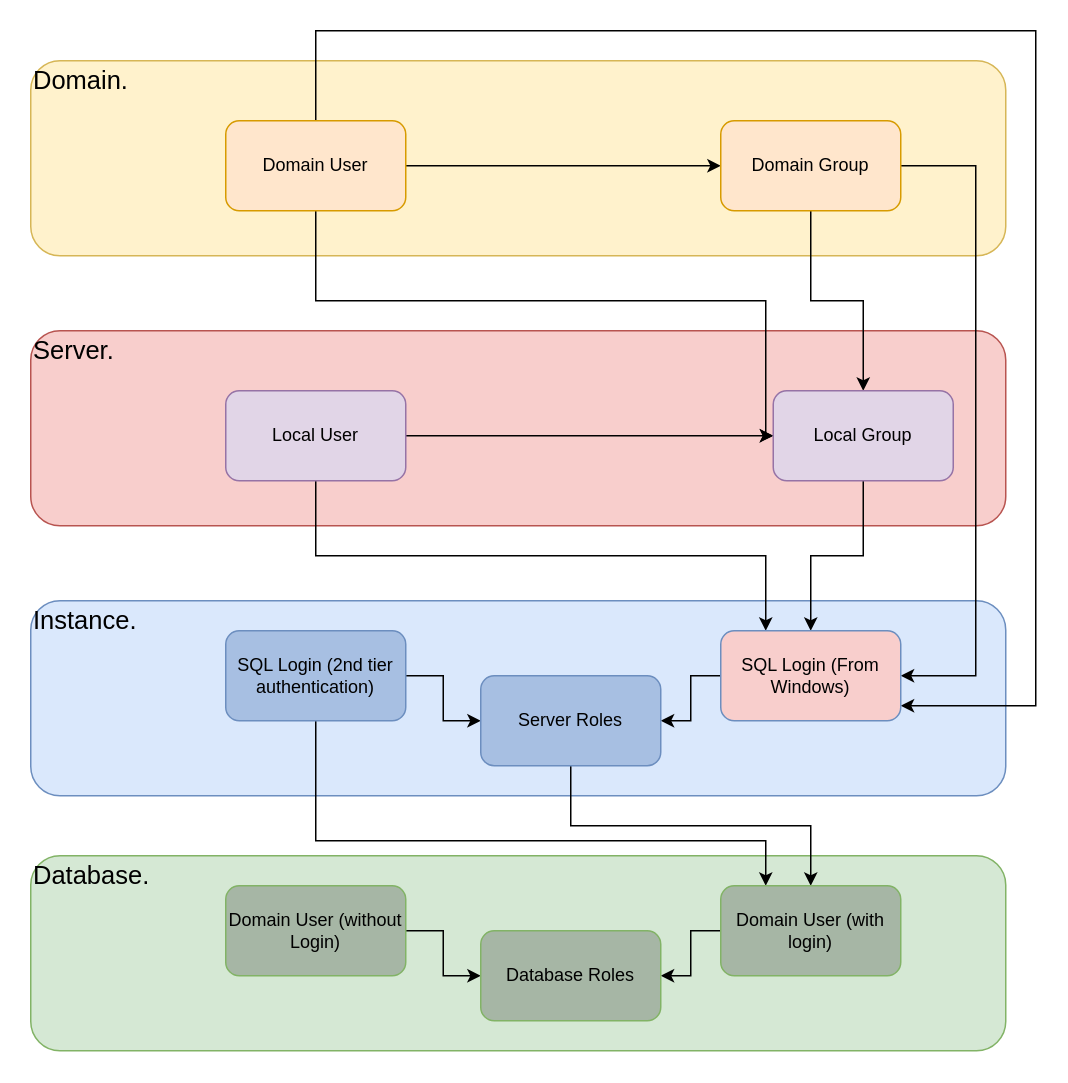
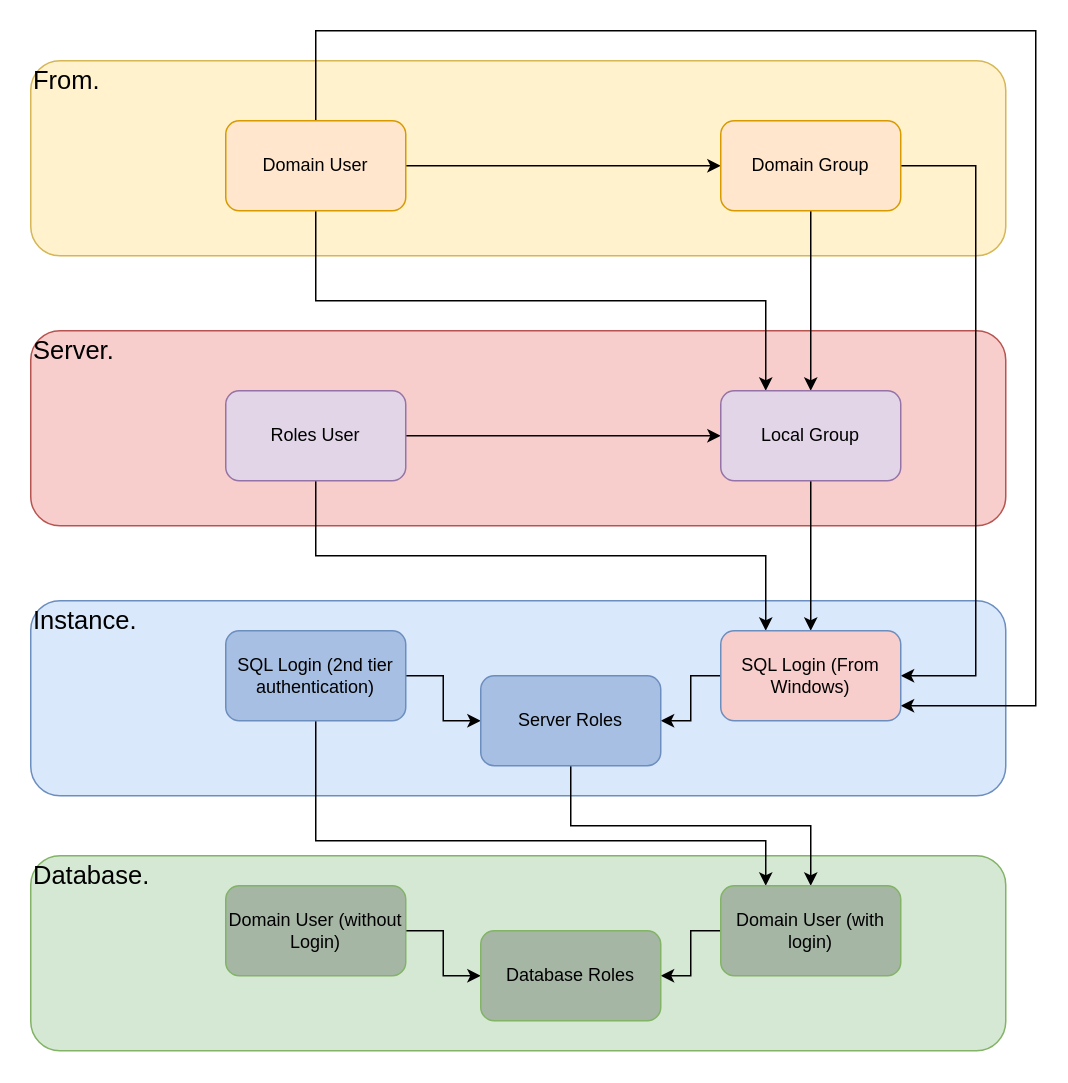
  <mxCell id="0" />
  <mxCell id="1" parent="0" />
  <mxCell id="2" value="&lt;div style=&quot;font-size: 17px;&quot;&gt;&lt;span style=&quot;background-color: initial;&quot;&gt;&lt;font style=&quot;font-size: 17px;&quot;&gt;Database.&amp;nbsp;&amp;nbsp;&lt;/font&gt;&lt;/span&gt;&lt;/div&gt;&lt;div style=&quot;font-size: 17px;&quot;&gt;&lt;font style=&quot;font-size: 17px;&quot;&gt;&lt;br&gt;&lt;/font&gt;&lt;/div&gt;&lt;div style=&quot;font-size: 17px;&quot;&gt;&lt;br&gt;&lt;/div&gt;&lt;div style=&quot;font-size: 17px;&quot;&gt;&lt;font style=&quot;font-size: 17px;&quot;&gt;&lt;br&gt;&lt;/font&gt;&lt;/div&gt;&lt;div style=&quot;font-size: 17px;&quot;&gt;&lt;font style=&quot;font-size: 17px;&quot;&gt;&lt;br&gt;&lt;/font&gt;&lt;/div&gt;&lt;div style=&quot;font-size: 17px;&quot;&gt;&lt;br&gt;&lt;/div&gt;" style="rounded=1;whiteSpace=wrap;html=1;fillColor=#d5e8d4;strokeColor=#82b366;align=left;" vertex="1" parent="1"><mxGeometry x="20" y="570" width="650" height="130" as="geometry" /></mxCell>
  <mxCell id="3" value="&lt;div style=&quot;font-size: 17px;&quot;&gt;&lt;span style=&quot;background-color: initial;&quot;&gt;&lt;font style=&quot;font-size: 17px;&quot;&gt;Instance.&amp;nbsp;&amp;nbsp;&lt;/font&gt;&lt;/span&gt;&lt;/div&gt;&lt;div style=&quot;font-size: 17px;&quot;&gt;&lt;font style=&quot;font-size: 17px;&quot;&gt;&lt;br&gt;&lt;/font&gt;&lt;/div&gt;&lt;div style=&quot;font-size: 17px;&quot;&gt;&lt;br&gt;&lt;/div&gt;&lt;div style=&quot;font-size: 17px;&quot;&gt;&lt;font style=&quot;font-size: 17px;&quot;&gt;&lt;br&gt;&lt;/font&gt;&lt;/div&gt;&lt;div style=&quot;font-size: 17px;&quot;&gt;&lt;font style=&quot;font-size: 17px;&quot;&gt;&lt;br&gt;&lt;/font&gt;&lt;/div&gt;&lt;div style=&quot;font-size: 17px;&quot;&gt;&lt;br&gt;&lt;/div&gt;" style="rounded=1;whiteSpace=wrap;html=1;fillColor=#dae8fc;strokeColor=#6c8ebf;align=left;" vertex="1" parent="1"><mxGeometry x="20" y="400" width="650" height="130" as="geometry" /></mxCell>
  <mxCell id="4" value="&lt;div style=&quot;font-size: 17px;&quot;&gt;&lt;span style=&quot;background-color: initial;&quot;&gt;&lt;font style=&quot;font-size: 17px;&quot;&gt;Server.&amp;nbsp;&amp;nbsp;&lt;/font&gt;&lt;/span&gt;&lt;/div&gt;&lt;div style=&quot;font-size: 17px;&quot;&gt;&lt;font style=&quot;font-size: 17px;&quot;&gt;&lt;br&gt;&lt;/font&gt;&lt;/div&gt;&lt;div style=&quot;font-size: 17px;&quot;&gt;&lt;br&gt;&lt;/div&gt;&lt;div style=&quot;font-size: 17px;&quot;&gt;&lt;font style=&quot;font-size: 17px;&quot;&gt;&lt;br&gt;&lt;/font&gt;&lt;/div&gt;&lt;div style=&quot;font-size: 17px;&quot;&gt;&lt;font style=&quot;font-size: 17px;&quot;&gt;&lt;br&gt;&lt;/font&gt;&lt;/div&gt;&lt;div style=&quot;font-size: 17px;&quot;&gt;&lt;br&gt;&lt;/div&gt;" style="rounded=1;whiteSpace=wrap;html=1;fillColor=#f8cecc;strokeColor=#b85450;align=left;" vertex="1" parent="1"><mxGeometry x="20" y="220" width="650" height="130" as="geometry" /></mxCell>
- <mxCell id="5" value="&lt;div style=&quot;font-size: 17px;&quot;&gt;&lt;span style=&quot;background-color: initial;&quot;&gt;&lt;font style=&quot;font-size: 17px;&quot;&gt;Domain.&amp;nbsp;&amp;nbsp;&lt;/font&gt;&lt;/span&gt;&lt;/div&gt;&lt;div style=&quot;font-size: 17px;&quot;&gt;&lt;font style=&quot;font-size: 17px;&quot;&gt;&lt;br&gt;&lt;/font&gt;&lt;/div&gt;&lt;div style=&quot;font-size: 17px;&quot;&gt;&lt;br&gt;&lt;/div&gt;&lt;div style=&quot;font-size: 17px;&quot;&gt;&lt;font style=&quot;font-size: 17px;&quot;&gt;&lt;br&gt;&lt;/font&gt;&lt;/div&gt;&lt;div style=&quot;font-size: 17px;&quot;&gt;&lt;font style=&quot;font-size: 17px;&quot;&gt;&lt;br&gt;&lt;/font&gt;&lt;/div&gt;&lt;div style=&quot;font-size: 17px;&quot;&gt;&lt;br&gt;&lt;/div&gt;" style="rounded=1;whiteSpace=wrap;html=1;fillColor=#fff2cc;strokeColor=#d6b656;align=left;" vertex="1" parent="1"><mxGeometry x="20" y="40" width="650" height="130" as="geometry" /></mxCell>
+ <mxCell id="5" value="&lt;div style=&quot;font-size: 17px;&quot;&gt;&lt;span style=&quot;background-color: initial;&quot;&gt;&lt;font style=&quot;font-size: 17px;&quot;&gt;From.&amp;nbsp;&amp;nbsp;&lt;/font&gt;&lt;/span&gt;&lt;/div&gt;&lt;div style=&quot;font-size: 17px;&quot;&gt;&lt;font style=&quot;font-size: 17px;&quot;&gt;&lt;br&gt;&lt;/font&gt;&lt;/div&gt;&lt;div style=&quot;font-size: 17px;&quot;&gt;&lt;br&gt;&lt;/div&gt;&lt;div style=&quot;font-size: 17px;&quot;&gt;&lt;font style=&quot;font-size: 17px;&quot;&gt;&lt;br&gt;&lt;/font&gt;&lt;/div&gt;&lt;div style=&quot;font-size: 17px;&quot;&gt;&lt;font style=&quot;font-size: 17px;&quot;&gt;&lt;br&gt;&lt;/font&gt;&lt;/div&gt;&lt;div style=&quot;font-size: 17px;&quot;&gt;&lt;br&gt;&lt;/div&gt;" style="rounded=1;whiteSpace=wrap;html=1;fillColor=#fff2cc;strokeColor=#d6b656;align=left;" vertex="1" parent="1"><mxGeometry x="20" y="40" width="650" height="130" as="geometry" /></mxCell>
  <mxCell id="6" style="edgeStyle=orthogonalEdgeStyle;rounded=0;orthogonalLoop=1;jettySize=auto;html=1;" edge="1" parent="1" source="9" target="12"><mxGeometry relative="1" as="geometry" /></mxCell>
  <mxCell id="7" style="edgeStyle=orthogonalEdgeStyle;rounded=0;orthogonalLoop=1;jettySize=auto;html=1;" edge="1" parent="1" source="9" target="17"><mxGeometry relative="1" as="geometry"><Array as="points"><mxPoint x="210" y="200" /><mxPoint x="510" y="200" /></Array></mxGeometry></mxCell>
  <mxCell id="8" style="edgeStyle=orthogonalEdgeStyle;rounded=0;orthogonalLoop=1;jettySize=auto;html=1;" edge="1" parent="1" source="9" target="22"><mxGeometry relative="1" as="geometry"><Array as="points"><mxPoint x="210" y="20" /><mxPoint x="690" y="20" /><mxPoint x="690" y="470" /></Array></mxGeometry></mxCell>
  <mxCell id="9" value="Domain User" style="rounded=1;whiteSpace=wrap;html=1;fillColor=#ffe6cc;strokeColor=#d79b00;" vertex="1" parent="1"><mxGeometry x="150" y="80" width="120" height="60" as="geometry" /></mxCell>
  <mxCell id="10" style="edgeStyle=orthogonalEdgeStyle;rounded=0;orthogonalLoop=1;jettySize=auto;html=1;entryX=0.5;entryY=0;entryDx=0;entryDy=0;" edge="1" parent="1" source="12" target="17"><mxGeometry relative="1" as="geometry" /></mxCell>
  <mxCell id="11" style="edgeStyle=orthogonalEdgeStyle;rounded=0;orthogonalLoop=1;jettySize=auto;html=1;" edge="1" parent="1" source="12" target="22"><mxGeometry relative="1" as="geometry"><Array as="points"><mxPoint x="650" y="110" /><mxPoint x="650" y="450" /></Array></mxGeometry></mxCell>
  <mxCell id="12" value="Domain Group" style="rounded=1;whiteSpace=wrap;html=1;fillColor=#ffe6cc;strokeColor=#d79b00;" vertex="1" parent="1"><mxGeometry x="480" y="80" width="120" height="60" as="geometry" /></mxCell>
  <mxCell id="13" style="edgeStyle=orthogonalEdgeStyle;rounded=0;orthogonalLoop=1;jettySize=auto;html=1;" edge="1" parent="1" source="15" target="17"><mxGeometry relative="1" as="geometry" /></mxCell>
  <mxCell id="14" style="edgeStyle=orthogonalEdgeStyle;rounded=0;orthogonalLoop=1;jettySize=auto;html=1;entryX=0.25;entryY=0;entryDx=0;entryDy=0;" edge="1" parent="1" source="15" target="22"><mxGeometry relative="1" as="geometry"><Array as="points"><mxPoint x="210" y="370" /><mxPoint x="510" y="370" /></Array></mxGeometry></mxCell>
- <mxCell id="15" value="Local User" style="rounded=1;whiteSpace=wrap;html=1;fillColor=#e1d5e7;strokeColor=#9673a6;" vertex="1" parent="1"><mxGeometry x="150" y="260" width="120" height="60" as="geometry" /></mxCell>
+ <mxCell id="15" value="Roles User" style="rounded=1;whiteSpace=wrap;html=1;fillColor=#e1d5e7;strokeColor=#9673a6;" vertex="1" parent="1"><mxGeometry x="150" y="260" width="120" height="60" as="geometry" /></mxCell>
  <mxCell id="16" style="edgeStyle=orthogonalEdgeStyle;rounded=0;orthogonalLoop=1;jettySize=auto;html=1;" edge="1" parent="1" source="17" target="22"><mxGeometry relative="1" as="geometry" /></mxCell>
- <mxCell id="17" value="Local Group" style="rounded=1;whiteSpace=wrap;html=1;fillColor=#e1d5e7;strokeColor=#9673a6;" vertex="1" parent="1"><mxGeometry x="515" y="260" width="120" height="60" as="geometry" /></mxCell>
+ <mxCell id="17" value="Local Group" style="rounded=1;whiteSpace=wrap;html=1;fillColor=#e1d5e7;strokeColor=#9673a6;" vertex="1" parent="1"><mxGeometry x="480" y="260" width="120" height="60" as="geometry" /></mxCell>
  <mxCell id="18" style="edgeStyle=orthogonalEdgeStyle;rounded=0;orthogonalLoop=1;jettySize=auto;html=1;entryX=0;entryY=0.5;entryDx=0;entryDy=0;" edge="1" parent="1" source="20" target="24"><mxGeometry relative="1" as="geometry" /></mxCell>
  <mxCell id="19" style="edgeStyle=orthogonalEdgeStyle;rounded=0;orthogonalLoop=1;jettySize=auto;html=1;entryX=0.25;entryY=0;entryDx=0;entryDy=0;" edge="1" parent="1" source="20" target="28"><mxGeometry relative="1" as="geometry"><Array as="points"><mxPoint x="210" y="560" /><mxPoint x="510" y="560" /></Array></mxGeometry></mxCell>
  <mxCell id="20" value="SQL Login (2nd tier authentication)" style="rounded=1;whiteSpace=wrap;html=1;fillColor=#a7bfe2;strokeColor=#6c8ebf;" vertex="1" parent="1"><mxGeometry x="150" y="420" width="120" height="60" as="geometry" /></mxCell>
  <mxCell id="21" style="edgeStyle=orthogonalEdgeStyle;rounded=0;orthogonalLoop=1;jettySize=auto;html=1;entryX=1;entryY=0.5;entryDx=0;entryDy=0;" edge="1" parent="1" source="22" target="24"><mxGeometry relative="1" as="geometry" /></mxCell>
  <mxCell id="22" value="SQL Login (From Windows)" style="rounded=1;whiteSpace=wrap;html=1;fillColor=#f8cecc;strokeColor=#6c8ebf;" vertex="1" parent="1"><mxGeometry x="480" y="420" width="120" height="60" as="geometry" /></mxCell>
  <mxCell id="23" style="edgeStyle=orthogonalEdgeStyle;rounded=0;orthogonalLoop=1;jettySize=auto;html=1;" edge="1" parent="1" source="24" target="28"><mxGeometry relative="1" as="geometry"><Array as="points"><mxPoint x="380" y="550" /><mxPoint x="540" y="550" /></Array></mxGeometry></mxCell>
  <mxCell id="24" value="Server Roles" style="rounded=1;whiteSpace=wrap;html=1;fillColor=#a7bfe2;strokeColor=#6c8ebf;" vertex="1" parent="1"><mxGeometry x="320" y="450" width="120" height="60" as="geometry" /></mxCell>
  <mxCell id="25" style="edgeStyle=orthogonalEdgeStyle;rounded=0;orthogonalLoop=1;jettySize=auto;html=1;entryX=0;entryY=0.5;entryDx=0;entryDy=0;" edge="1" parent="1" source="26" target="29"><mxGeometry relative="1" as="geometry" /></mxCell>
  <mxCell id="26" value="Domain User (without Login)" style="rounded=1;whiteSpace=wrap;html=1;fillColor=#a6b6a5;strokeColor=#82b366;" vertex="1" parent="1"><mxGeometry x="150" y="590" width="120" height="60" as="geometry" /></mxCell>
  <mxCell id="27" style="edgeStyle=orthogonalEdgeStyle;rounded=0;orthogonalLoop=1;jettySize=auto;html=1;entryX=1;entryY=0.5;entryDx=0;entryDy=0;" edge="1" parent="1" source="28" target="29"><mxGeometry relative="1" as="geometry" /></mxCell>
  <mxCell id="28" value="Domain User (with login)" style="rounded=1;whiteSpace=wrap;html=1;fillColor=#a6b6a5;strokeColor=#82b366;" vertex="1" parent="1"><mxGeometry x="480" y="590" width="120" height="60" as="geometry" /></mxCell>
  <mxCell id="29" value="Database Roles" style="rounded=1;whiteSpace=wrap;html=1;fillColor=#a6b6a5;strokeColor=#82b366;" vertex="1" parent="1"><mxGeometry x="320" y="620" width="120" height="60" as="geometry" /></mxCell>
